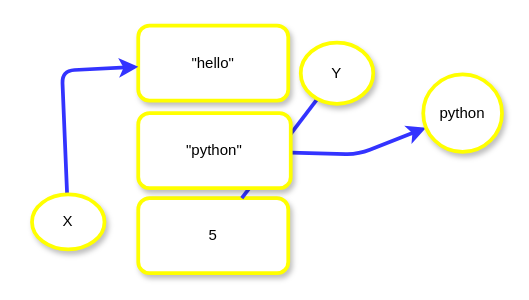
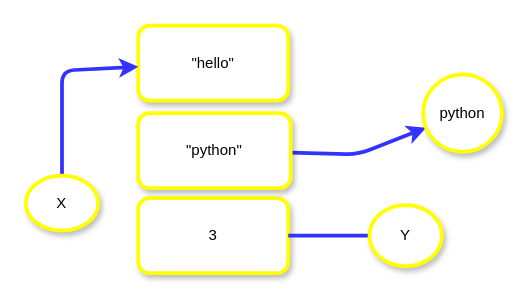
  <mxCell id="0" />
  <mxCell id="1" parent="0" />
- <mxCell id="2" value="5" style="rounded=1;whiteSpace=wrap;html=1;gradientColor=none;strokeColor=#FFFF00;strokeWidth=3;shadow=1;" parent="1" vertex="1"><mxGeometry x="110" y="158" width="120" height="60" as="geometry" /></mxCell>
+ <mxCell id="2" value="3" style="rounded=1;whiteSpace=wrap;html=1;gradientColor=none;strokeColor=#FFFF00;strokeWidth=3;shadow=1;" parent="1" vertex="1"><mxGeometry x="110" y="158" width="120" height="60" as="geometry" /></mxCell>
  <mxCell id="3" value="" style="edgeStyle=none;html=1;strokeWidth=3;strokeColor=#3333FF;endArrow=none;" parent="1" source="9" target="2" edge="1"><mxGeometry relative="1" as="geometry"><mxPoint x="290" y="188" as="sourcePoint" /></mxGeometry></mxCell>
  <mxCell id="4" value="&quot;hello&quot;" style="rounded=1;whiteSpace=wrap;html=1;gradientColor=none;strokeColor=#FFFF00;strokeWidth=3;shadow=1;" parent="1" vertex="1"><mxGeometry x="110" y="20" width="120" height="60" as="geometry" /></mxCell>
  <mxCell id="5" value="" style="edgeStyle=none;html=1;strokeWidth=3;strokeColor=#3333FF;" parent="1" source="6" target="10" edge="1"><mxGeometry relative="1" as="geometry"><Array as="points"><mxPoint x="286" y="123" /></Array></mxGeometry></mxCell>
  <mxCell id="6" value="&quot;python&quot;" style="rounded=1;whiteSpace=wrap;html=1;gradientColor=none;strokeColor=#FFFF00;strokeWidth=3;shadow=1;" parent="1" vertex="1"><mxGeometry x="110" y="90" width="122" height="60" as="geometry" /></mxCell>
  <mxCell id="7" style="edgeStyle=none;html=1;strokeWidth=3;strokeColor=#3333FF;" edge="1" parent="1" source="8" target="4"><mxGeometry relative="1" as="geometry"><Array as="points"><mxPoint x="49" y="56" /></Array></mxGeometry></mxCell>
- <mxCell id="8" value="X" style="ellipse;whiteSpace=wrap;html=1;gradientColor=none;strokeColor=#FFFF00;strokeWidth=3;shadow=1;" parent="1" vertex="1"><mxGeometry x="25" y="155" width="58" height="44" as="geometry" /></mxCell>
- <mxCell id="9" value="Y" style="ellipse;whiteSpace=wrap;html=1;gradientColor=none;strokeColor=#FFFF00;strokeWidth=3;shadow=1;" parent="1" vertex="1"><mxGeometry x="240" y="33.5" width="58" height="49" as="geometry" /></mxCell>
+ <mxCell id="8" value="X" style="ellipse;whiteSpace=wrap;html=1;gradientColor=none;strokeColor=#FFFF00;strokeWidth=3;shadow=1;" parent="1" vertex="1"><mxGeometry x="20" y="140" width="58" height="44" as="geometry" /></mxCell>
+ <mxCell id="9" value="Y" style="ellipse;whiteSpace=wrap;html=1;gradientColor=none;strokeColor=#FFFF00;strokeWidth=3;shadow=1;" parent="1" vertex="1"><mxGeometry x="295" y="163.5" width="58" height="49" as="geometry" /></mxCell>
  <mxCell id="10" value="python" style="ellipse;whiteSpace=wrap;html=1;rounded=1;gradientColor=none;strokeColor=#FFFF00;strokeWidth=3;shadow=1;" parent="1" vertex="1"><mxGeometry x="338" y="59" width="63" height="62" as="geometry" /></mxCell>
